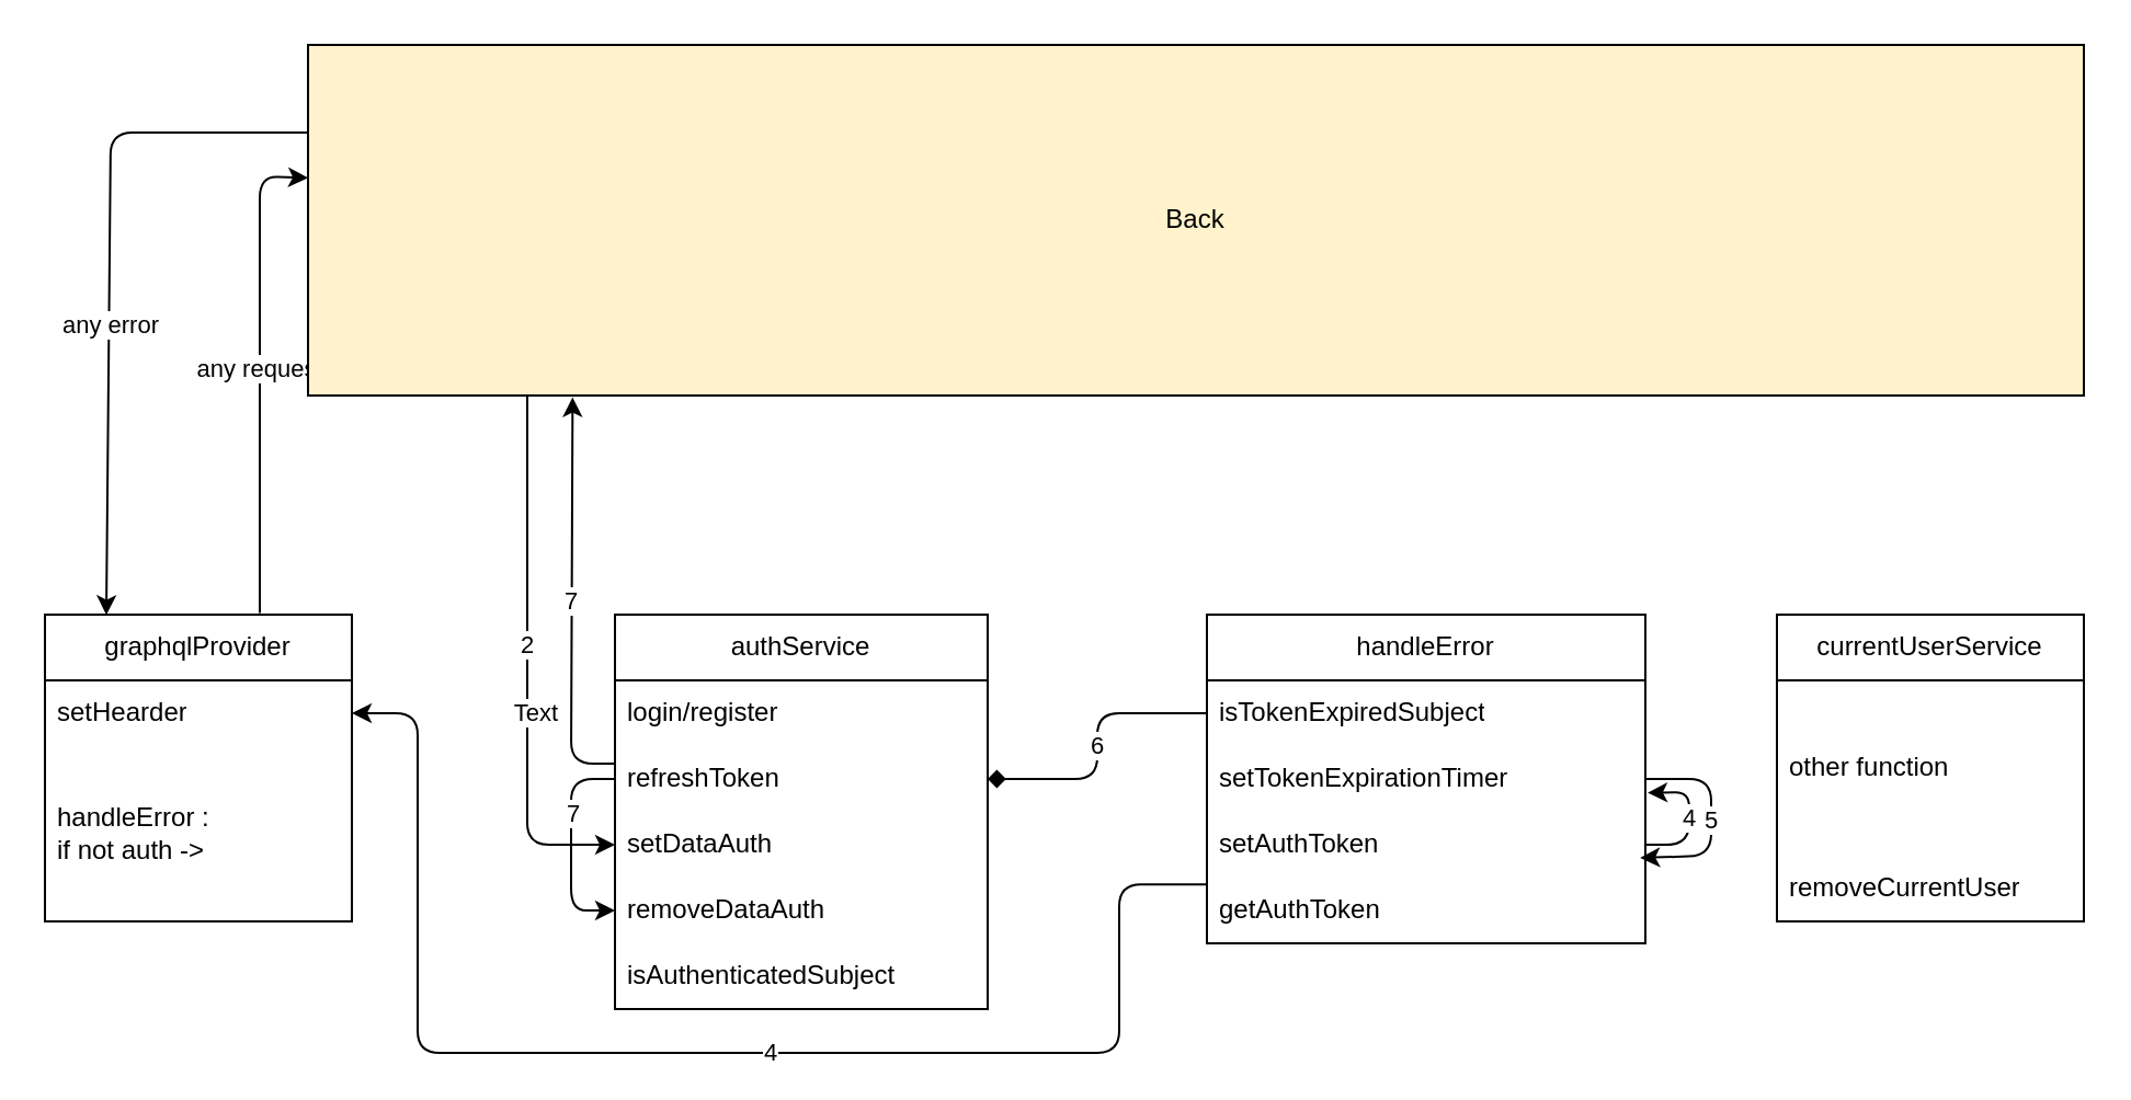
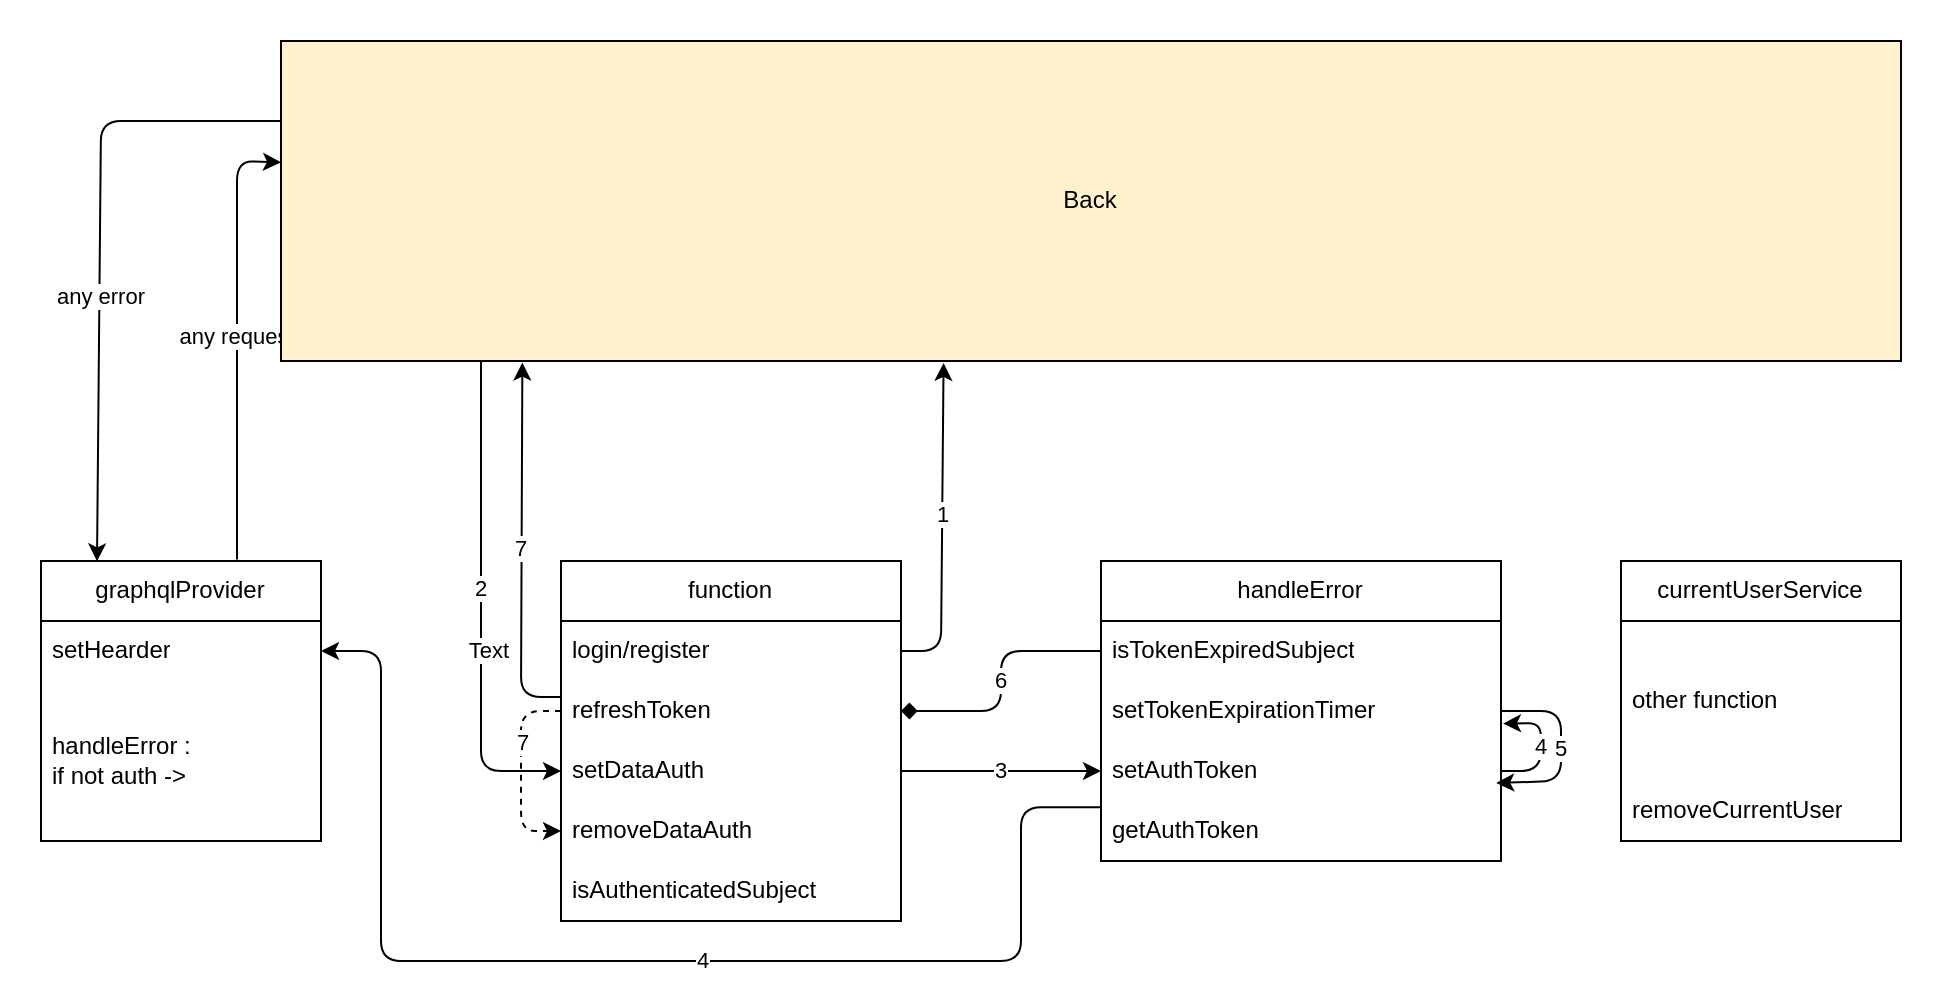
  <mxCell id="0" />
  <mxCell id="1" parent="0" />
  <mxCell id="2" value="&lt;span style=&quot;color: rgb(0, 0, 0);&quot;&gt;graphqlProvider&lt;/span&gt;" style="swimlane;fontStyle=0;childLayout=stackLayout;horizontal=1;startSize=30;horizontalStack=0;resizeParent=1;resizeParentMax=0;resizeLast=0;collapsible=1;marginBottom=0;whiteSpace=wrap;html=1;" vertex="1" parent="1"><mxGeometry x="20" y="280" width="140" height="140" as="geometry" /></mxCell>
  <mxCell id="3" value="setHearder" style="text;strokeColor=none;fillColor=none;align=left;verticalAlign=middle;spacingLeft=4;spacingRight=4;overflow=hidden;points=[[0,0.5],[1,0.5]];portConstraint=eastwest;rotatable=0;whiteSpace=wrap;html=1;" vertex="1" parent="2"><mxGeometry y="30" width="140" height="30" as="geometry" /></mxCell>
  <mxCell id="4" value="handleError :&amp;nbsp;&lt;div&gt;if not auth -&amp;gt;&lt;/div&gt;" style="text;strokeColor=none;fillColor=none;align=left;verticalAlign=middle;spacingLeft=4;spacingRight=4;overflow=hidden;points=[[0,0.5],[1,0.5]];portConstraint=eastwest;rotatable=0;whiteSpace=wrap;html=1;" vertex="1" parent="2"><mxGeometry y="60" width="140" height="80" as="geometry" /></mxCell>
- <mxCell id="5" value="&lt;span style=&quot;color: rgb(0, 0, 0);&quot;&gt;authService&lt;/span&gt;" style="swimlane;fontStyle=0;childLayout=stackLayout;horizontal=1;startSize=30;horizontalStack=0;resizeParent=1;resizeParentMax=0;resizeLast=0;collapsible=1;marginBottom=0;whiteSpace=wrap;html=1;" vertex="1" parent="1"><mxGeometry x="280" y="280" width="170" height="180" as="geometry" /></mxCell>
+ <mxCell id="5" value="&lt;span style=&quot;color: rgb(0, 0, 0);&quot;&gt;function&lt;/span&gt;" style="swimlane;fontStyle=0;childLayout=stackLayout;horizontal=1;startSize=30;horizontalStack=0;resizeParent=1;resizeParentMax=0;resizeLast=0;collapsible=1;marginBottom=0;whiteSpace=wrap;html=1;" vertex="1" parent="1"><mxGeometry x="280" y="280" width="170" height="180" as="geometry" /></mxCell>
  <mxCell id="6" value="login/register" style="text;strokeColor=none;fillColor=none;align=left;verticalAlign=middle;spacingLeft=4;spacingRight=4;overflow=hidden;points=[[0,0.5],[1,0.5]];portConstraint=eastwest;rotatable=0;whiteSpace=wrap;html=1;" vertex="1" parent="5"><mxGeometry y="30" width="170" height="30" as="geometry" /></mxCell>
  <mxCell id="7" value="refreshToken" style="text;strokeColor=none;fillColor=none;align=left;verticalAlign=middle;spacingLeft=4;spacingRight=4;overflow=hidden;points=[[0,0.5],[1,0.5]];portConstraint=eastwest;rotatable=0;whiteSpace=wrap;html=1;" vertex="1" parent="5"><mxGeometry y="60" width="170" height="30" as="geometry" /></mxCell>
  <mxCell id="8" value="setDataAuth" style="text;strokeColor=none;fillColor=none;align=left;verticalAlign=middle;spacingLeft=4;spacingRight=4;overflow=hidden;points=[[0,0.5],[1,0.5]];portConstraint=eastwest;rotatable=0;whiteSpace=wrap;html=1;" vertex="1" parent="5"><mxGeometry y="90" width="170" height="30" as="geometry" /></mxCell>
  <mxCell id="9" value="removeDataAuth" style="text;strokeColor=none;fillColor=none;align=left;verticalAlign=middle;spacingLeft=4;spacingRight=4;overflow=hidden;points=[[0,0.5],[1,0.5]];portConstraint=eastwest;rotatable=0;whiteSpace=wrap;html=1;" vertex="1" parent="5"><mxGeometry y="120" width="170" height="30" as="geometry" /></mxCell>
- <mxCell id="10" value="" style="endArrow=classic;html=1;entryX=0;entryY=0.5;entryDx=0;entryDy=0;exitX=0;exitY=0.5;exitDx=0;exitDy=0;" edge="1" parent="5" source="7" target="9"><mxGeometry width="50" height="50" relative="1" as="geometry"><mxPoint x="-140" y="120" as="sourcePoint" /><mxPoint x="-90" y="70" as="targetPoint" /><Array as="points"><mxPoint x="-20" y="75" /><mxPoint x="-20" y="135" /></Array></mxGeometry></mxCell>
+ <mxCell id="10" value="" style="endArrow=classic;html=1;entryX=0;entryY=0.5;entryDx=0;entryDy=0;exitX=0;exitY=0.5;exitDx=0;exitDy=0;dashed=1;" edge="1" parent="5" source="7" target="9"><mxGeometry width="50" height="50" relative="1" as="geometry"><mxPoint x="-140" y="120" as="sourcePoint" /><mxPoint x="-90" y="70" as="targetPoint" /><Array as="points"><mxPoint x="-20" y="75" /><mxPoint x="-20" y="135" /></Array></mxGeometry></mxCell>
  <mxCell id="11" value="7" style="edgeLabel;html=1;align=center;verticalAlign=middle;resizable=0;points=[];" vertex="1" connectable="0" parent="10"><mxGeometry x="0.065" y="2" relative="1" as="geometry"><mxPoint x="-2" y="-18" as="offset" /></mxGeometry></mxCell>
  <mxCell id="12" value="isAuthenticatedSubject" style="text;strokeColor=none;fillColor=none;align=left;verticalAlign=middle;spacingLeft=4;spacingRight=4;overflow=hidden;points=[[0,0.5],[1,0.5]];portConstraint=eastwest;rotatable=0;whiteSpace=wrap;html=1;" vertex="1" parent="5"><mxGeometry y="150" width="170" height="30" as="geometry" /></mxCell>
  <mxCell id="13" value="&lt;span style=&quot;color: rgb(0, 0, 0);&quot;&gt;handleError&lt;/span&gt;" style="swimlane;fontStyle=0;childLayout=stackLayout;horizontal=1;startSize=30;horizontalStack=0;resizeParent=1;resizeParentMax=0;resizeLast=0;collapsible=1;marginBottom=0;whiteSpace=wrap;html=1;" vertex="1" parent="1"><mxGeometry x="550" y="280" width="200" height="150" as="geometry" /></mxCell>
  <mxCell id="14" value="isTokenExpiredSubject" style="text;strokeColor=none;fillColor=none;align=left;verticalAlign=middle;spacingLeft=4;spacingRight=4;overflow=hidden;points=[[0,0.5],[1,0.5]];portConstraint=eastwest;rotatable=0;whiteSpace=wrap;html=1;" vertex="1" parent="13"><mxGeometry y="30" width="200" height="30" as="geometry" /></mxCell>
  <mxCell id="15" value="4" style="endArrow=classic;html=1;entryX=1.005;entryY=0.71;entryDx=0;entryDy=0;exitX=1;exitY=0.5;exitDx=0;exitDy=0;entryPerimeter=0;" edge="1" parent="13" source="17" target="16"><mxGeometry width="50" height="50" relative="1" as="geometry"><mxPoint x="-140" y="110" as="sourcePoint" /><mxPoint x="-90" y="60" as="targetPoint" /><Array as="points"><mxPoint x="220" y="105" /><mxPoint x="220" y="81" /></Array></mxGeometry></mxCell>
  <mxCell id="16" value="setTokenExpirationTimer" style="text;strokeColor=none;fillColor=none;align=left;verticalAlign=middle;spacingLeft=4;spacingRight=4;overflow=hidden;points=[[0,0.5],[1,0.5]];portConstraint=eastwest;rotatable=0;whiteSpace=wrap;html=1;" vertex="1" parent="13"><mxGeometry y="60" width="200" height="30" as="geometry" /></mxCell>
  <mxCell id="17" value="setAuthToken" style="text;strokeColor=none;fillColor=none;align=left;verticalAlign=middle;spacingLeft=4;spacingRight=4;overflow=hidden;points=[[0,0.5],[1,0.5]];portConstraint=eastwest;rotatable=0;whiteSpace=wrap;html=1;" vertex="1" parent="13"><mxGeometry y="90" width="200" height="30" as="geometry" /></mxCell>
  <mxCell id="18" value="getAuthToken" style="text;strokeColor=none;fillColor=none;align=left;verticalAlign=middle;spacingLeft=4;spacingRight=4;overflow=hidden;points=[[0,0.5],[1,0.5]];portConstraint=eastwest;rotatable=0;whiteSpace=wrap;html=1;" vertex="1" parent="13"><mxGeometry y="120" width="200" height="30" as="geometry" /></mxCell>
  <mxCell id="19" value="5" style="endArrow=classic;html=1;exitX=1;exitY=0.5;exitDx=0;exitDy=0;entryX=0.988;entryY=0.7;entryDx=0;entryDy=0;entryPerimeter=0;" edge="1" parent="13" source="16" target="17"><mxGeometry width="50" height="50" relative="1" as="geometry"><mxPoint x="209" y="79" as="sourcePoint" /><mxPoint x="202" y="113" as="targetPoint" /><Array as="points"><mxPoint x="230" y="75" /><mxPoint x="230" y="110" /></Array></mxGeometry></mxCell>
+ <mxCell id="20" value="1" style="endArrow=classic;html=1;exitX=1;exitY=0.5;exitDx=0;exitDy=0;entryX=0.409;entryY=1.006;entryDx=0;entryDy=0;entryPerimeter=0;" edge="1" parent="1" source="6" target="32"><mxGeometry x="0.071" width="50" height="50" relative="1" as="geometry"><mxPoint x="410" y="390" as="sourcePoint" /><mxPoint x="469" y="182" as="targetPoint" /><Array as="points"><mxPoint x="470" y="325" /></Array><mxPoint as="offset" /></mxGeometry></mxCell>
  <mxCell id="21" value="2" style="endArrow=classic;html=1;entryX=0;entryY=0.5;entryDx=0;entryDy=0;" edge="1" parent="1" target="8"><mxGeometry x="-0.07" width="50" height="50" relative="1" as="geometry"><mxPoint x="240" y="180" as="sourcePoint" /><mxPoint x="190" y="40" as="targetPoint" /><Array as="points"><mxPoint x="240" y="230" /><mxPoint x="240" y="385" /></Array><mxPoint as="offset" /></mxGeometry></mxCell>
  <mxCell id="22" value="Text" style="edgeLabel;html=1;align=center;verticalAlign=middle;resizable=0;points=[];" vertex="1" connectable="0" parent="21"><mxGeometry x="0.179" y="3" relative="1" as="geometry"><mxPoint as="offset" /></mxGeometry></mxCell>
+ <mxCell id="23" value="3" style="endArrow=classic;html=1;entryX=0;entryY=0.5;entryDx=0;entryDy=0;exitX=1;exitY=0.5;exitDx=0;exitDy=0;" edge="1" parent="1" source="8" target="17"><mxGeometry width="50" height="50" relative="1" as="geometry"><mxPoint x="410" y="390" as="sourcePoint" /><mxPoint x="460" y="340" as="targetPoint" /></mxGeometry></mxCell>
  <mxCell id="24" value="6" style="endArrow=diamond;html=1;entryX=1;entryY=0.5;entryDx=0;entryDy=0;exitX=0;exitY=0.5;exitDx=0;exitDy=0;" edge="1" parent="1" source="14" target="7"><mxGeometry width="50" height="50" relative="1" as="geometry"><mxPoint x="460" y="395" as="sourcePoint" /><mxPoint x="560" y="395" as="targetPoint" /><Array as="points"><mxPoint x="500" y="325" /><mxPoint x="500" y="355" /></Array></mxGeometry></mxCell>
  <mxCell id="25" value="7" style="endArrow=classic;html=1;entryX=0.149;entryY=1.005;entryDx=0;entryDy=0;entryPerimeter=0;" edge="1" parent="1" target="32"><mxGeometry width="50" height="50" relative="1" as="geometry"><mxPoint x="280" y="348" as="sourcePoint" /><mxPoint x="335" y="40" as="targetPoint" /><Array as="points"><mxPoint x="260" y="348" /></Array></mxGeometry></mxCell>
  <mxCell id="26" value="4" style="endArrow=classic;html=1;exitX=0;exitY=0.5;exitDx=0;exitDy=0;entryX=1;entryY=0.5;entryDx=0;entryDy=0;" edge="1" parent="1" target="3"><mxGeometry x="-0.111" width="50" height="50" relative="1" as="geometry"><mxPoint x="550" y="403.17" as="sourcePoint" /><mxPoint x="161.82" y="330" as="targetPoint" /><Array as="points"><mxPoint x="510" y="403.17" /><mxPoint x="510" y="480" /><mxPoint x="190" y="480" /><mxPoint x="190" y="325" /></Array><mxPoint as="offset" /></mxGeometry></mxCell>
  <mxCell id="27" value="any request" style="endArrow=classic;html=1;exitX=0.7;exitY=-0.005;exitDx=0;exitDy=0;entryX=0;entryY=0.379;entryDx=0;entryDy=0;exitPerimeter=0;entryPerimeter=0;" edge="1" parent="1" source="2" target="32"><mxGeometry width="50" height="50" relative="1" as="geometry"><mxPoint x="330" y="290" as="sourcePoint" /><mxPoint x="300" y="-30" as="targetPoint" /><Array as="points"><mxPoint x="118" y="80" /></Array></mxGeometry></mxCell>
  <mxCell id="28" value="any error" style="endArrow=classic;html=1;exitX=0;exitY=0.25;exitDx=0;exitDy=0;entryX=0.2;entryY=0.001;entryDx=0;entryDy=0;entryPerimeter=0;" edge="1" parent="1" source="32" target="2"><mxGeometry x="0.147" y="1" width="50" height="50" relative="1" as="geometry"><mxPoint x="300" y="-65" as="sourcePoint" /><mxPoint x="70" y="280" as="targetPoint" /><Array as="points"><mxPoint x="50" y="60" /></Array><mxPoint as="offset" /></mxGeometry></mxCell>
  <mxCell id="29" value="&lt;span style=&quot;color: rgb(0, 0, 0);&quot;&gt;currentUserService&lt;/span&gt;" style="swimlane;fontStyle=0;childLayout=stackLayout;horizontal=1;startSize=30;horizontalStack=0;resizeParent=1;resizeParentMax=0;resizeLast=0;collapsible=1;marginBottom=0;whiteSpace=wrap;html=1;" vertex="1" parent="1"><mxGeometry x="810" y="280" width="140" height="140" as="geometry" /></mxCell>
  <mxCell id="30" value="other function" style="text;strokeColor=none;fillColor=none;align=left;verticalAlign=middle;spacingLeft=4;spacingRight=4;overflow=hidden;points=[[0,0.5],[1,0.5]];portConstraint=eastwest;rotatable=0;whiteSpace=wrap;html=1;" vertex="1" parent="29"><mxGeometry y="30" width="140" height="80" as="geometry" /></mxCell>
  <mxCell id="31" value="removeCurrentUser" style="text;strokeColor=none;fillColor=none;align=left;verticalAlign=middle;spacingLeft=4;spacingRight=4;overflow=hidden;points=[[0,0.5],[1,0.5]];portConstraint=eastwest;rotatable=0;whiteSpace=wrap;html=1;" vertex="1" parent="29"><mxGeometry y="110" width="140" height="30" as="geometry" /></mxCell>
  <mxCell id="32" value="Back" style="rounded=0;whiteSpace=wrap;html=1;fillColor=#fff2cc;" vertex="1" parent="1"><mxGeometry x="140" y="20" width="810" height="160" as="geometry" /></mxCell>
